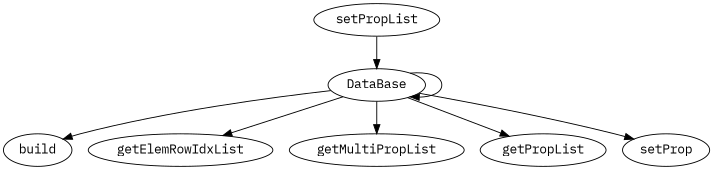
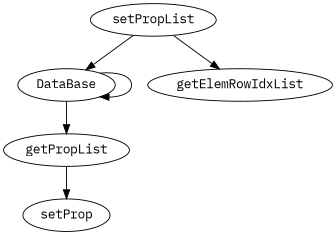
  digraph {
    fontname="IBM Plex Mono"
    node [fontname="IBM Plex Mono"]
    edge [fontname="IBM Plex Mono"]
    DataBase
-   build
    getElemRowIdxList
-   getMultiPropList
    getPropList
    setProp
    setPropList
    DataBase -> DataBase
-   DataBase -> build
-   DataBase -> getElemRowIdxList
-   DataBase -> getMultiPropList
+   setPropList -> getElemRowIdxList
    DataBase -> getPropList
-   DataBase -> setProp
+   getPropList -> setProp
    setPropList -> DataBase
  }
